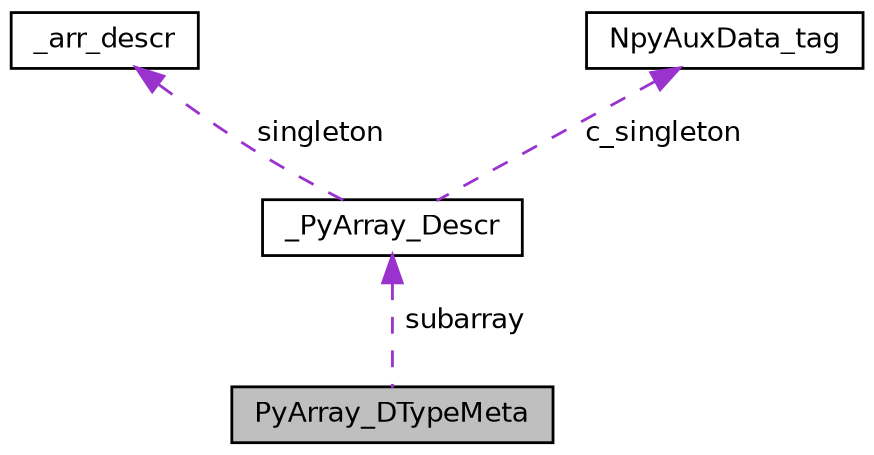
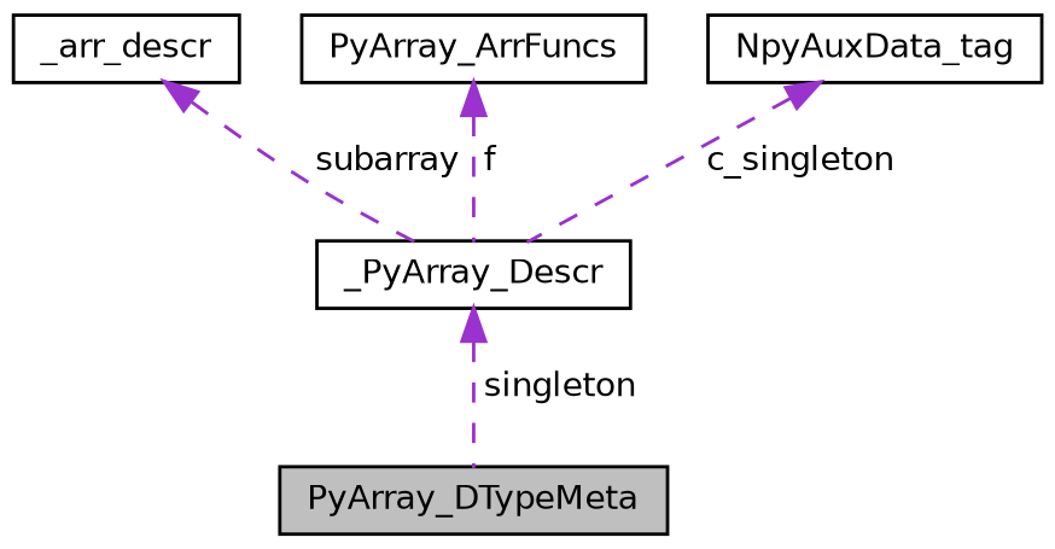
  digraph {
    node [color=black fillcolor=white fontname=Helvetica fontsize=10 shape=record style=filled]
    edge [color=darkorchid3 dir=back fontname=Helvetica fontsize=10 labelfontname=Helvetica labelfontsize=10 style=dashed]
    n1 [fillcolor=grey75 fontcolor=black height=0.2 label=PyArray_DTypeMeta width=0.4]
    n2 [height=0.2 label=_PyArray_Descr width=0.4]
    n3 [height=0.2 label=_arr_descr width=0.4]
+   n4 [height=0.2 label=PyArray_ArrFuncs width=0.4]
    n5 [height=0.2 label=NpyAuxData_tag width=0.4]
-   n2 -> n1 [label=" subarray"]
-   n3 -> n2 [label=" singleton"]
+   n2 -> n1 [label=" singleton"]
+   n3 -> n2 [label=" subarray"]
+   n4 -> n2 [label=" f"]
    n5 -> n2 [label=" c_singleton"]
  }
